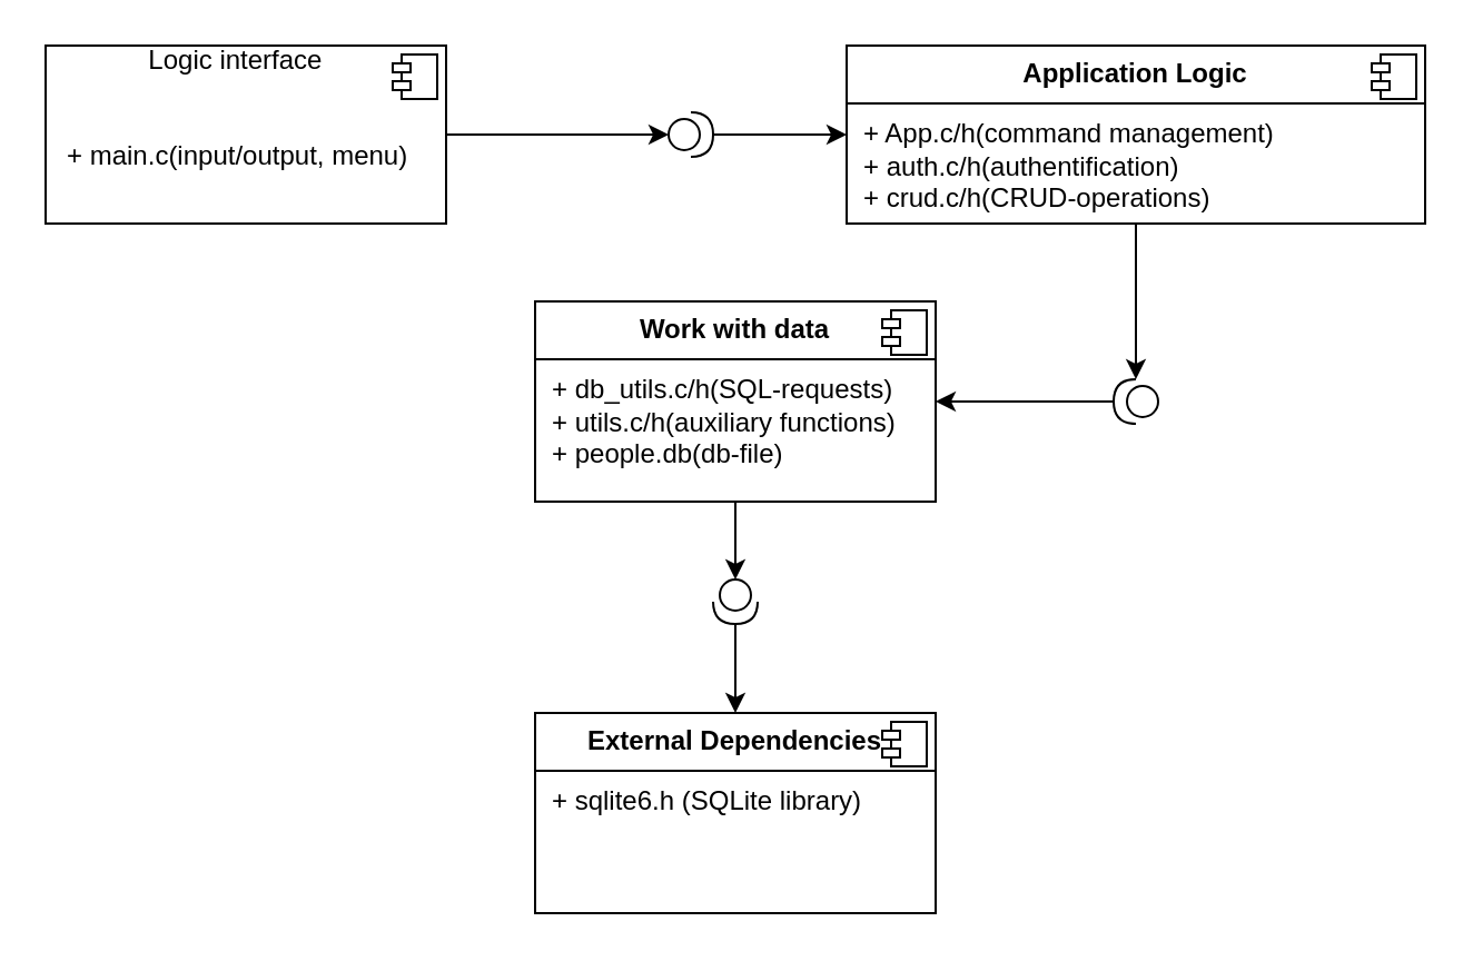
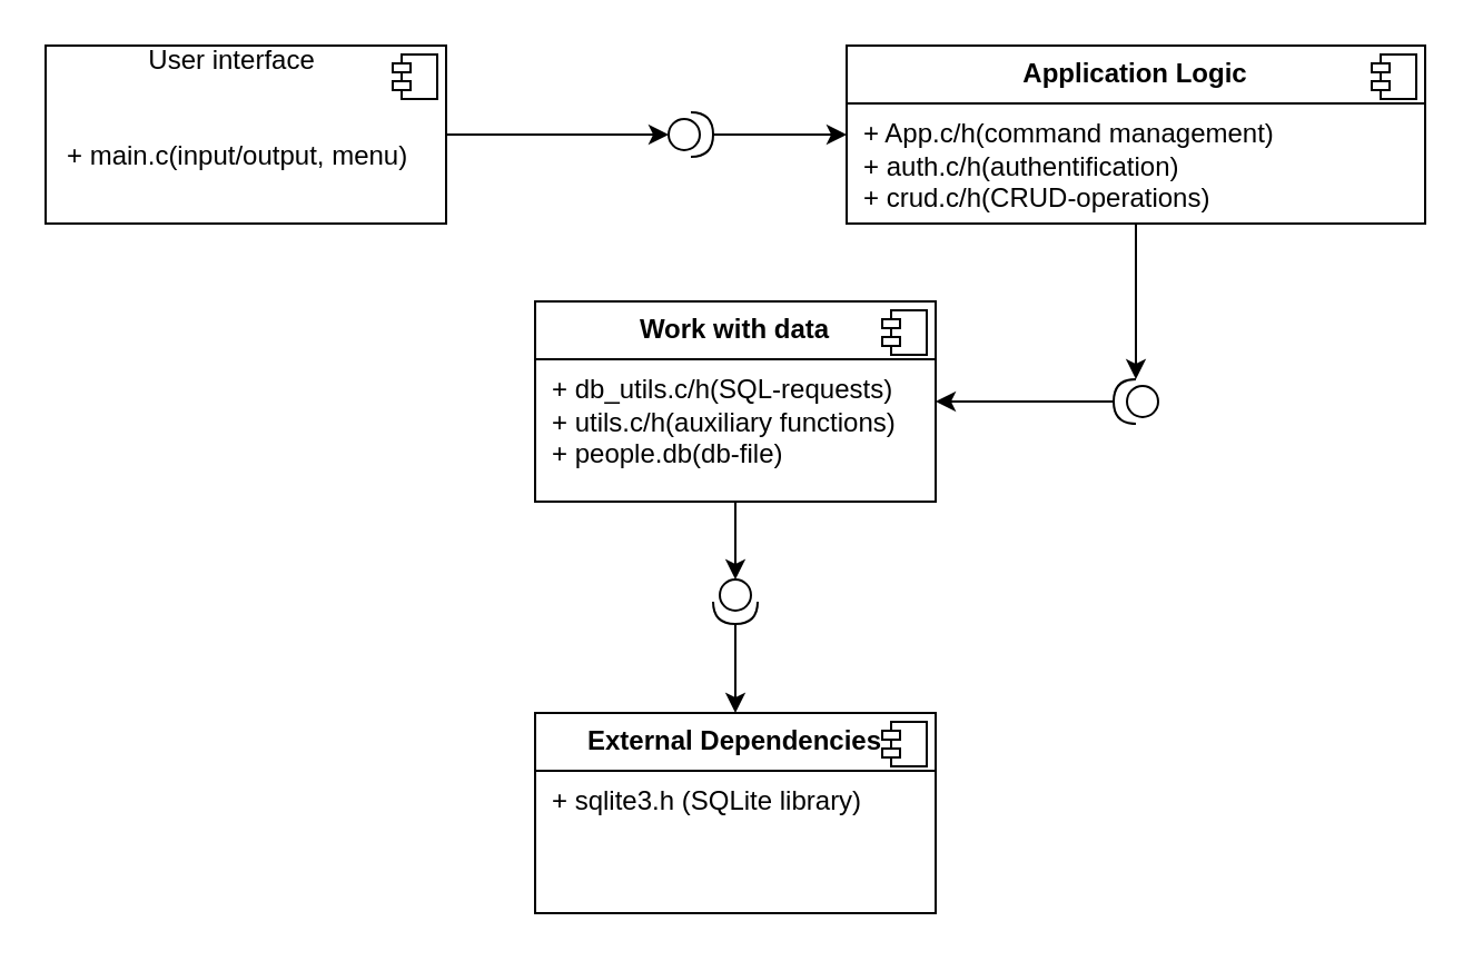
  <mxCell id="0" />
  <mxCell id="1" parent="0" />
  <mxCell id="2" value="" style="edgeStyle=orthogonalEdgeStyle;rounded=0;orthogonalLoop=1;jettySize=auto;html=1;" edge="1" parent="1" source="3" target="6"><mxGeometry relative="1" as="geometry" /></mxCell>
- <mxCell id="3" value="&amp;nbsp; &amp;nbsp; &amp;nbsp; &amp;nbsp; &amp;nbsp; &amp;nbsp; &amp;nbsp; Logic interface&lt;div&gt;&lt;br&gt;&lt;/div&gt;&lt;div&gt;&lt;br&gt;&lt;/div&gt;&lt;div&gt;&amp;nbsp; &amp;nbsp;+ main.c(input/output, menu)&lt;br&gt;&lt;/div&gt;&lt;div&gt;&lt;div&gt;&lt;br&gt;&lt;/div&gt;&lt;div&gt;&lt;br&gt;&lt;/div&gt;&lt;/div&gt;" style="align=left;overflow=fill;html=1;dropTarget=0;whiteSpace=wrap;" vertex="1" parent="1"><mxGeometry x="20" y="20" width="180" height="80" as="geometry" /></mxCell>
+ <mxCell id="3" value="&amp;nbsp; &amp;nbsp; &amp;nbsp; &amp;nbsp; &amp;nbsp; &amp;nbsp; &amp;nbsp; User interface&lt;div&gt;&lt;br&gt;&lt;/div&gt;&lt;div&gt;&lt;br&gt;&lt;/div&gt;&lt;div&gt;&amp;nbsp; &amp;nbsp;+ main.c(input/output, menu)&lt;br&gt;&lt;/div&gt;&lt;div&gt;&lt;div&gt;&lt;br&gt;&lt;/div&gt;&lt;div&gt;&lt;br&gt;&lt;/div&gt;&lt;/div&gt;" style="align=left;overflow=fill;html=1;dropTarget=0;whiteSpace=wrap;" vertex="1" parent="1"><mxGeometry x="20" y="20" width="180" height="80" as="geometry" /></mxCell>
  <mxCell id="4" value="" style="shape=component;jettyWidth=8;jettyHeight=4;" vertex="1" parent="3"><mxGeometry x="1" width="20" height="20" relative="1" as="geometry"><mxPoint x="-24" y="4" as="offset" /></mxGeometry></mxCell>
  <mxCell id="5" value="" style="edgeStyle=orthogonalEdgeStyle;rounded=0;orthogonalLoop=1;jettySize=auto;html=1;" edge="1" parent="1" source="6" target="8"><mxGeometry relative="1" as="geometry" /></mxCell>
  <mxCell id="6" value="" style="shape=providedRequiredInterface;html=1;verticalLabelPosition=bottom;sketch=0;" vertex="1" parent="1"><mxGeometry x="300" y="50" width="20" height="20" as="geometry" /></mxCell>
  <mxCell id="7" value="" style="edgeStyle=orthogonalEdgeStyle;rounded=0;orthogonalLoop=1;jettySize=auto;html=1;" edge="1" parent="1" source="8" target="11"><mxGeometry relative="1" as="geometry" /></mxCell>
  <mxCell id="8" value="&lt;p style=&quot;margin:0px;margin-top:6px;text-align:center;&quot;&gt;&lt;b&gt;Application Logic&lt;/b&gt;&lt;/p&gt;&lt;hr size=&quot;1&quot; style=&quot;border-style:solid;&quot;&gt;&lt;p style=&quot;margin:0px;margin-left:8px;&quot;&gt;+ App.c/h(command management)&lt;br&gt;+ auth.c/h(authentification)&lt;/p&gt;&lt;p style=&quot;margin:0px;margin-left:8px;&quot;&gt;+ crud.c/h(CRUD-operations)&lt;/p&gt;" style="align=left;overflow=fill;html=1;dropTarget=0;whiteSpace=wrap;" vertex="1" parent="1"><mxGeometry x="380" y="20" width="260" height="80" as="geometry" /></mxCell>
  <mxCell id="9" value="" style="shape=component;jettyWidth=8;jettyHeight=4;" vertex="1" parent="8"><mxGeometry x="1" width="20" height="20" relative="1" as="geometry"><mxPoint x="-24" y="4" as="offset" /></mxGeometry></mxCell>
  <mxCell id="10" value="" style="edgeStyle=orthogonalEdgeStyle;rounded=0;orthogonalLoop=1;jettySize=auto;html=1;entryX=1;entryY=0.5;entryDx=0;entryDy=0;" edge="1" parent="1" source="11" target="13"><mxGeometry relative="1" as="geometry"><Array as="points"><mxPoint x="420" y="180" /></Array></mxGeometry></mxCell>
  <mxCell id="11" value="" style="shape=providedRequiredInterface;html=1;verticalLabelPosition=bottom;sketch=0;rotation=-180;" vertex="1" parent="1"><mxGeometry x="500" y="170" width="20" height="20" as="geometry" /></mxCell>
  <mxCell id="12" value="" style="edgeStyle=orthogonalEdgeStyle;rounded=0;orthogonalLoop=1;jettySize=auto;html=1;" edge="1" parent="1" source="13" target="18"><mxGeometry relative="1" as="geometry" /></mxCell>
  <mxCell id="13" value="&lt;p style=&quot;margin:0px;margin-top:6px;text-align:center;&quot;&gt;&lt;b&gt;Work with data&lt;/b&gt;&lt;/p&gt;&lt;hr size=&quot;1&quot; style=&quot;border-style:solid;&quot;&gt;&lt;p style=&quot;margin:0px;margin-left:8px;&quot;&gt;+ db_utils.c/h(SQL-requests)&lt;br&gt;+ utils.c/h(auxiliary functions)&lt;/p&gt;&lt;p style=&quot;margin:0px;margin-left:8px;&quot;&gt;+ people.db(db-file)&lt;/p&gt;" style="align=left;overflow=fill;html=1;dropTarget=0;whiteSpace=wrap;" vertex="1" parent="1"><mxGeometry x="240" y="135" width="180" height="90" as="geometry" /></mxCell>
  <mxCell id="14" value="" style="shape=component;jettyWidth=8;jettyHeight=4;" vertex="1" parent="13"><mxGeometry x="1" width="20" height="20" relative="1" as="geometry"><mxPoint x="-24" y="4" as="offset" /></mxGeometry></mxCell>
- <mxCell id="15" value="&lt;p style=&quot;margin:0px;margin-top:6px;text-align:center;&quot;&gt;&lt;b&gt;External Dependencies&lt;/b&gt;&lt;/p&gt;&lt;hr size=&quot;1&quot; style=&quot;border-style:solid;&quot;&gt;&lt;p style=&quot;margin:0px;margin-left:8px;&quot;&gt;+ sqlite6.h (SQLite library)&lt;/p&gt;" style="align=left;overflow=fill;html=1;dropTarget=0;whiteSpace=wrap;" vertex="1" parent="1"><mxGeometry x="240" y="320" width="180" height="90" as="geometry" /></mxCell>
+ <mxCell id="15" value="&lt;p style=&quot;margin:0px;margin-top:6px;text-align:center;&quot;&gt;&lt;b&gt;External Dependencies&lt;/b&gt;&lt;/p&gt;&lt;hr size=&quot;1&quot; style=&quot;border-style:solid;&quot;&gt;&lt;p style=&quot;margin:0px;margin-left:8px;&quot;&gt;+ sqlite3.h (SQLite library)&lt;/p&gt;" style="align=left;overflow=fill;html=1;dropTarget=0;whiteSpace=wrap;" vertex="1" parent="1"><mxGeometry x="240" y="320" width="180" height="90" as="geometry" /></mxCell>
  <mxCell id="16" value="" style="shape=component;jettyWidth=8;jettyHeight=4;" vertex="1" parent="15"><mxGeometry x="1" width="20" height="20" relative="1" as="geometry"><mxPoint x="-24" y="4" as="offset" /></mxGeometry></mxCell>
  <mxCell id="17" value="" style="edgeStyle=orthogonalEdgeStyle;rounded=0;orthogonalLoop=1;jettySize=auto;html=1;" edge="1" parent="1" source="18" target="15"><mxGeometry relative="1" as="geometry" /></mxCell>
  <mxCell id="18" value="" style="shape=providedRequiredInterface;html=1;verticalLabelPosition=bottom;sketch=0;rotation=90;" vertex="1" parent="1"><mxGeometry x="320" y="260" width="20" height="20" as="geometry" /></mxCell>
